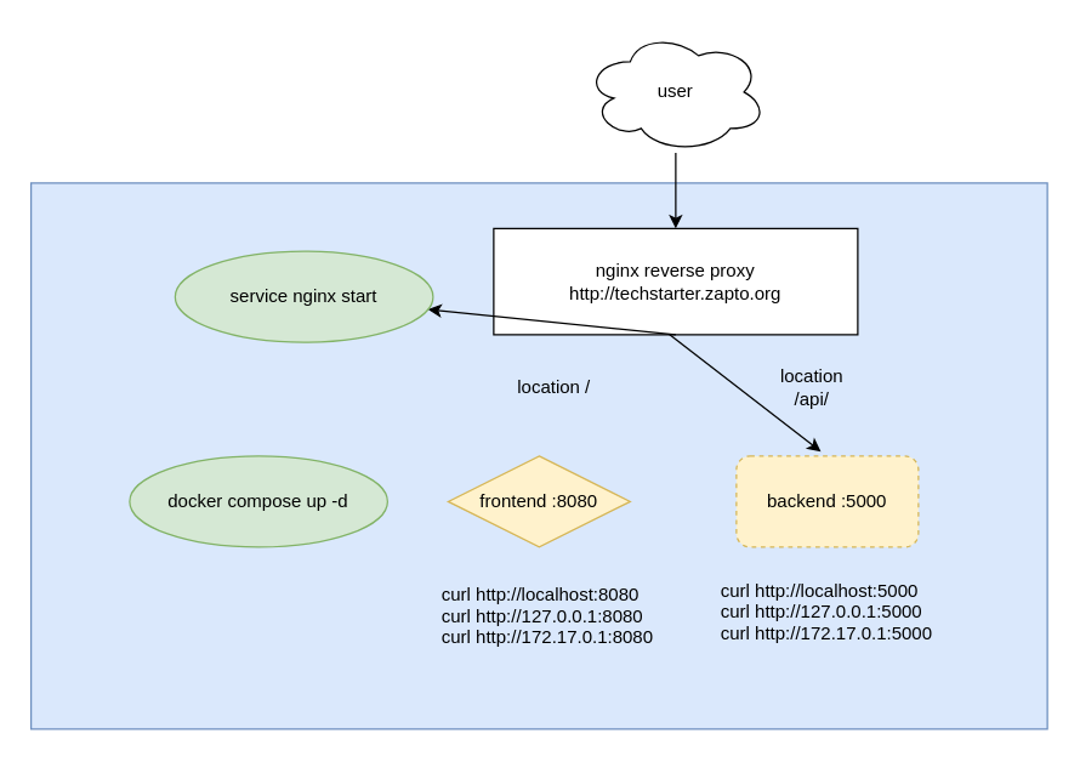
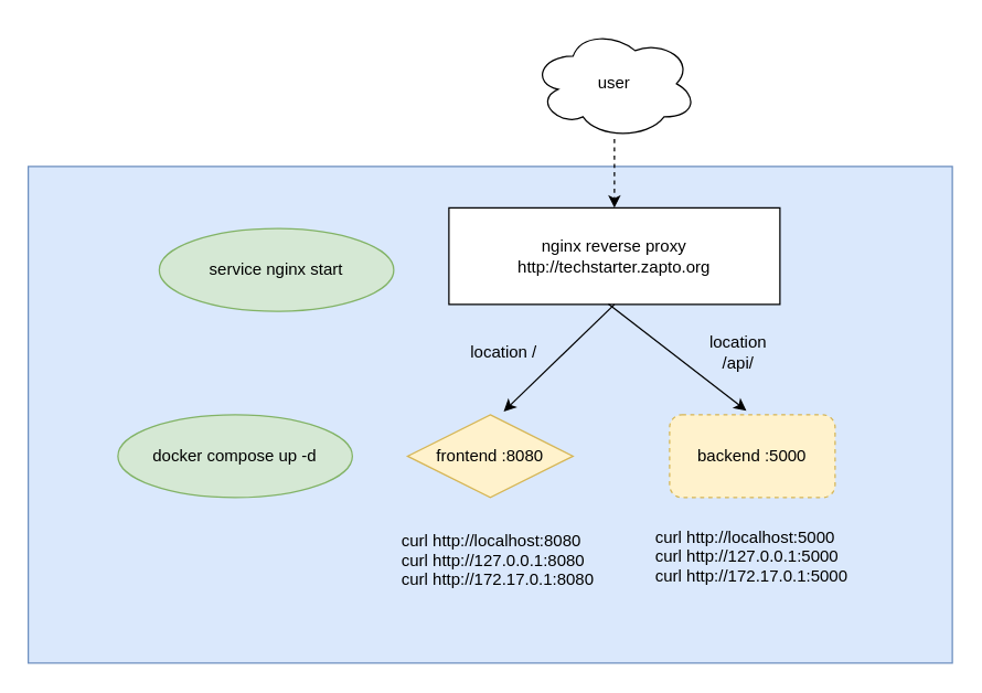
  <mxCell id="0" />
  <mxCell id="1" parent="0" />
  <mxCell id="2" value="" style="rounded=0;whiteSpace=wrap;html=1;fillColor=#dae8fc;strokeColor=#6c8ebf;" parent="1" vertex="1"><mxGeometry x="20" y="120" width="670" height="360" as="geometry" /></mxCell>
  <mxCell id="3" value="nginx reverse proxy&lt;br&gt;http://techstarter.zapto.org" style="rounded=0;whiteSpace=wrap;html=1;" parent="1" vertex="1"><mxGeometry x="325" y="150" width="240" height="70" as="geometry" /></mxCell>
- <mxCell id="4" value="" style="edgeStyle=orthogonalEdgeStyle;rounded=0;orthogonalLoop=1;jettySize=auto;html=1;" parent="1" source="5" target="3" edge="1"><mxGeometry relative="1" as="geometry" /></mxCell>
+ <mxCell id="4" value="" style="edgeStyle=orthogonalEdgeStyle;rounded=0;orthogonalLoop=1;jettySize=auto;html=1;dashed=1;" parent="1" source="5" target="3" edge="1"><mxGeometry relative="1" as="geometry" /></mxCell>
  <mxCell id="5" value="user" style="ellipse;shape=cloud;whiteSpace=wrap;html=1;" parent="1" vertex="1"><mxGeometry x="385" y="20" width="120" height="80" as="geometry" /></mxCell>
  <mxCell id="6" value="frontend :8080" style="rhombus;whiteSpace=wrap;html=1;fillColor=#fff2cc;strokeColor=#d6b656;" parent="1" vertex="1"><mxGeometry x="295" y="300" width="120" height="60" as="geometry" /></mxCell>
  <mxCell id="7" value="backend :5000" style="rounded=1;whiteSpace=wrap;html=1;fillColor=#fff2cc;strokeColor=#d6b656;dashed=1;" parent="1" vertex="1"><mxGeometry x="485" y="300" width="120" height="60" as="geometry" /></mxCell>
  <mxCell id="8" value="curl http://localhost:8080&#10;curl http://127.0.0.1:8080&#10;curl http://172.17.0.1:8080" style="text;strokeColor=none;fillColor=none;align=left;verticalAlign=middle;spacingLeft=4;spacingRight=4;overflow=hidden;points=[[0,0.5],[1,0.5]];portConstraint=eastwest;rotatable=0;" parent="1" vertex="1"><mxGeometry x="285" y="380" width="160" height="50" as="geometry" /></mxCell>
  <mxCell id="9" value="curl http://localhost:5000&#10;curl http://127.0.0.1:5000&#10;curl http://172.17.0.1:5000&#10;" style="text;strokeColor=none;fillColor=none;align=left;verticalAlign=middle;spacingLeft=4;spacingRight=4;overflow=hidden;points=[[0,0.5],[1,0.5]];portConstraint=eastwest;rotatable=0;" parent="1" vertex="1"><mxGeometry x="469" y="380" width="160" height="50" as="geometry" /></mxCell>
- <mxCell id="10" value="" style="endArrow=classic;html=1;rounded=0;exitX=0.5;exitY=1;exitDx=0;exitDy=0;" parent="1" source="3" target="15" edge="1"><mxGeometry width="50" height="50" relative="1" as="geometry"><mxPoint x="445" y="320" as="sourcePoint" /><mxPoint x="495" y="270" as="targetPoint" /></mxGeometry></mxCell>
+ <mxCell id="10" value="" style="endArrow=classic;html=1;rounded=0;exitX=0.5;exitY=1;exitDx=0;exitDy=0;entryX=0.581;entryY=-0.039;entryDx=0;entryDy=0;entryPerimeter=0;" parent="1" source="3" target="6" edge="1"><mxGeometry width="50" height="50" relative="1" as="geometry"><mxPoint x="445" y="320" as="sourcePoint" /><mxPoint x="495" y="270" as="targetPoint" /></mxGeometry></mxCell>
  <mxCell id="11" value="" style="endArrow=classic;html=1;rounded=0;exitX=0.482;exitY=0.995;exitDx=0;exitDy=0;entryX=0.464;entryY=-0.05;entryDx=0;entryDy=0;entryPerimeter=0;exitPerimeter=0;" parent="1" source="3" target="7" edge="1"><mxGeometry width="50" height="50" relative="1" as="geometry"><mxPoint x="455" y="230" as="sourcePoint" /><mxPoint x="374.72" y="307.66" as="targetPoint" /></mxGeometry></mxCell>
  <mxCell id="12" value="location /api/" style="text;html=1;strokeColor=none;fillColor=none;align=center;verticalAlign=middle;whiteSpace=wrap;rounded=0;" parent="1" vertex="1"><mxGeometry x="505" y="240" width="60" height="30" as="geometry" /></mxCell>
  <mxCell id="13" value="location /" style="text;html=1;strokeColor=none;fillColor=none;align=center;verticalAlign=middle;whiteSpace=wrap;rounded=0;" parent="1" vertex="1"><mxGeometry x="335" y="240" width="60" height="30" as="geometry" /></mxCell>
  <mxCell id="14" value="docker compose up -d" style="ellipse;whiteSpace=wrap;html=1;fillColor=#d5e8d4;strokeColor=#82b366;" parent="1" vertex="1"><mxGeometry x="85" y="300" width="170" height="60" as="geometry" /></mxCell>
  <mxCell id="15" value="service nginx start" style="ellipse;whiteSpace=wrap;html=1;fillColor=#d5e8d4;strokeColor=#82b366;" parent="1" vertex="1"><mxGeometry x="115" y="165" width="170" height="60" as="geometry" /></mxCell>
